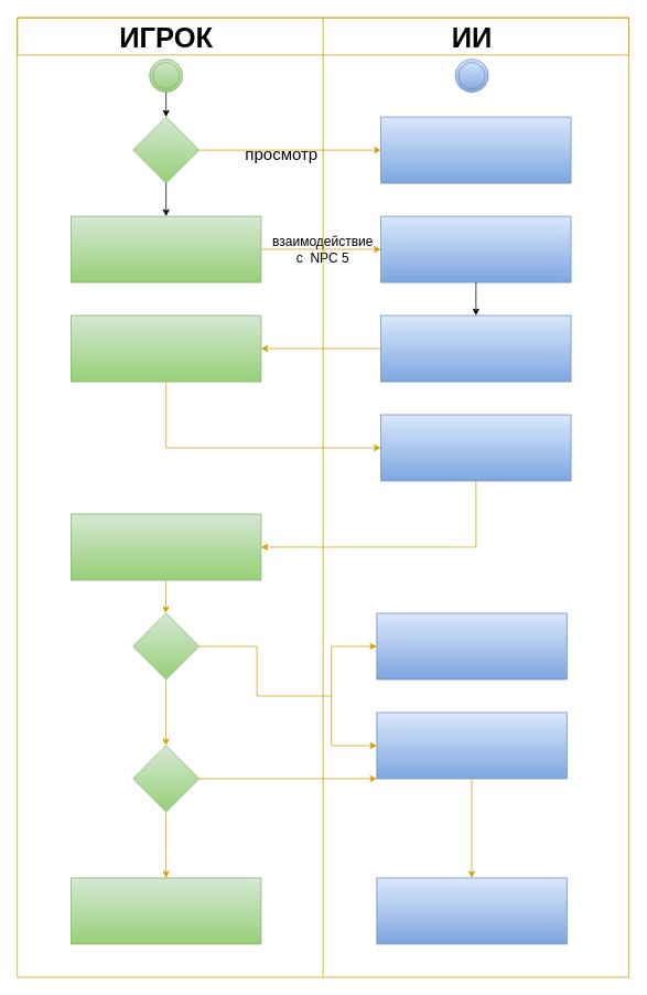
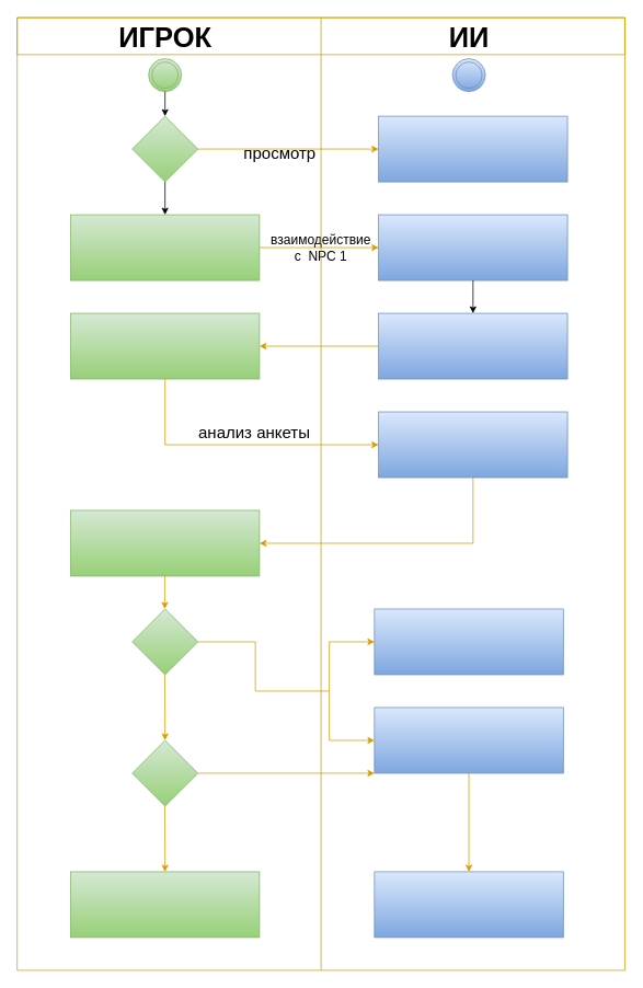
  <mxCell id="0" />
  <mxCell id="1" parent="0" />
  <mxCell id="2" value="" style="swimlane;startSize=0;fillColor=#ffcd28;gradientColor=#ffa500;strokeColor=#d79b00;" vertex="1" parent="1"><mxGeometry x="20" width="740" height="1160" as="geometry" y="21" /></mxCell>
  <mxCell id="3" value="" style="ellipse;shape=doubleEllipse;whiteSpace=wrap;html=1;aspect=fixed;fillColor=#d5e8d4;gradientColor=#97d077;strokeColor=#82b366;" vertex="1" parent="2"><mxGeometry x="160" y="50" width="40" height="40" as="geometry" /></mxCell>
  <mxCell id="4" value="" style="ellipse;shape=doubleEllipse;whiteSpace=wrap;html=1;aspect=fixed;fillColor=#dae8fc;gradientColor=#7ea6e0;strokeColor=#6c8ebf;" vertex="1" parent="2"><mxGeometry x="530" y="50" width="40" height="40" as="geometry" /></mxCell>
  <mxCell id="5" value="" style="rhombus;whiteSpace=wrap;html=1;fillColor=#d5e8d4;gradientColor=#97d077;strokeColor=#82b366;" vertex="1" parent="2"><mxGeometry x="140" y="120" width="80" height="80" as="geometry" /></mxCell>
  <mxCell id="6" value="" style="rounded=0;whiteSpace=wrap;html=1;fillColor=#dae8fc;strokeColor=#6c8ebf;gradientColor=#7ea6e0;" vertex="1" parent="2"><mxGeometry x="440" y="120" width="230" height="80" as="geometry" /></mxCell>
  <mxCell id="7" value="" style="rounded=0;whiteSpace=wrap;html=1;fillColor=#dae8fc;strokeColor=#6c8ebf;gradientColor=#7ea6e0;" vertex="1" parent="2"><mxGeometry x="440" y="240" width="230" height="80" as="geometry" /></mxCell>
  <mxCell id="8" value="" style="rounded=0;whiteSpace=wrap;html=1;fillColor=#d5e8d4;gradientColor=#97d077;strokeColor=#82b366;" vertex="1" parent="2"><mxGeometry x="65" y="240" width="230" height="80" as="geometry" /></mxCell>
  <mxCell id="9" value="" style="rounded=0;whiteSpace=wrap;html=1;fillColor=#d5e8d4;gradientColor=#97d077;strokeColor=#82b366;" vertex="1" parent="2"><mxGeometry x="65" y="360" width="230" height="80" as="geometry" /></mxCell>
  <mxCell id="10" value="" style="rounded=0;whiteSpace=wrap;html=1;fillColor=#dae8fc;strokeColor=#6c8ebf;gradientColor=#7ea6e0;" vertex="1" parent="2"><mxGeometry x="440" y="360" width="230" height="80" as="geometry" /></mxCell>
  <mxCell id="11" value="" style="rounded=0;whiteSpace=wrap;html=1;fillColor=#dae8fc;strokeColor=#6c8ebf;gradientColor=#7ea6e0;" vertex="1" parent="2"><mxGeometry x="440" y="480" width="230" height="80" as="geometry" /></mxCell>
  <mxCell id="12" value="" style="rounded=0;whiteSpace=wrap;html=1;fillColor=#d5e8d4;gradientColor=#97d077;strokeColor=#82b366;" vertex="1" parent="2"><mxGeometry x="65" y="600" width="230" height="80" as="geometry" /></mxCell>
  <mxCell id="13" value="" style="rhombus;whiteSpace=wrap;html=1;fillColor=#d5e8d4;gradientColor=#97d077;strokeColor=#82b366;" vertex="1" parent="2"><mxGeometry x="140" y="720" width="80" height="80" as="geometry" /></mxCell>
  <mxCell id="14" value="" style="rhombus;whiteSpace=wrap;html=1;fillColor=#d5e8d4;gradientColor=#97d077;strokeColor=#82b366;" vertex="1" parent="2"><mxGeometry x="140" y="880" width="80" height="80" as="geometry" /></mxCell>
  <mxCell id="15" value="" style="rounded=0;whiteSpace=wrap;html=1;fillColor=#d5e8d4;gradientColor=#97d077;strokeColor=#82b366;" vertex="1" parent="2"><mxGeometry x="65" y="1040" width="230" height="80" as="geometry" /></mxCell>
  <mxCell id="16" value="" style="rounded=0;whiteSpace=wrap;html=1;fillColor=#dae8fc;strokeColor=#6c8ebf;gradientColor=#7ea6e0;" vertex="1" parent="2"><mxGeometry x="435" y="720" width="230" height="80" as="geometry" /></mxCell>
  <mxCell id="17" value="" style="rounded=0;whiteSpace=wrap;html=1;fillColor=#dae8fc;strokeColor=#6c8ebf;gradientColor=#7ea6e0;" vertex="1" parent="2"><mxGeometry x="435" y="840" width="230" height="80" as="geometry" /></mxCell>
  <mxCell id="18" value="" style="rounded=0;whiteSpace=wrap;html=1;fillColor=#dae8fc;strokeColor=#6c8ebf;gradientColor=#7ea6e0;" vertex="1" parent="2"><mxGeometry x="435" y="1040" width="230" height="80" as="geometry" /></mxCell>
  <mxCell id="19" value="" style="endArrow=classic;html=1;rounded=0;exitX=0.5;exitY=1;exitDx=0;exitDy=0;entryX=0.5;entryY=0;entryDx=0;entryDy=0;" edge="1" parent="2" source="7" target="10"><mxGeometry width="50" height="50" relative="1" as="geometry"><mxPoint x="500" y="270" as="sourcePoint" /><mxPoint x="550" y="220" as="targetPoint" /></mxGeometry></mxCell>
  <mxCell id="20" value="" style="endArrow=classic;html=1;rounded=0;exitX=0.5;exitY=1;exitDx=0;exitDy=0;entryX=0.5;entryY=0;entryDx=0;entryDy=0;" edge="1" parent="2" source="3" target="5"><mxGeometry width="50" height="50" relative="1" as="geometry"><mxPoint x="500" y="270" as="sourcePoint" /><mxPoint x="550" y="220" as="targetPoint" /></mxGeometry></mxCell>
  <mxCell id="21" value="" style="endArrow=classic;html=1;rounded=0;exitX=1;exitY=0.5;exitDx=0;exitDy=0;entryX=0;entryY=0.5;entryDx=0;entryDy=0;fillColor=#ffcd28;gradientColor=#ffa500;strokeColor=#d79b00;" edge="1" parent="2" source="5" target="6"><mxGeometry width="50" height="50" relative="1" as="geometry"><mxPoint x="500" y="270" as="sourcePoint" /><mxPoint x="550" y="220" as="targetPoint" /></mxGeometry></mxCell>
  <mxCell id="22" value="" style="endArrow=classic;html=1;rounded=0;exitX=0.5;exitY=1;exitDx=0;exitDy=0;entryX=0.5;entryY=0;entryDx=0;entryDy=0;" edge="1" parent="2" source="5" target="8"><mxGeometry width="50" height="50" relative="1" as="geometry"><mxPoint x="450" y="260" as="sourcePoint" /><mxPoint x="500" y="210" as="targetPoint" /></mxGeometry></mxCell>
  <mxCell id="23" value="" style="endArrow=classic;html=1;rounded=0;exitX=1;exitY=0.5;exitDx=0;exitDy=0;entryX=0;entryY=0.5;entryDx=0;entryDy=0;fillColor=#ffcd28;gradientColor=#ffa500;strokeColor=#d79b00;" edge="1" parent="2" source="8" target="7"><mxGeometry width="50" height="50" relative="1" as="geometry"><mxPoint x="450" y="360" as="sourcePoint" /><mxPoint x="500" y="310" as="targetPoint" /></mxGeometry></mxCell>
  <mxCell id="24" value="" style="endArrow=classic;html=1;rounded=0;exitX=0;exitY=0.5;exitDx=0;exitDy=0;entryX=1;entryY=0.5;entryDx=0;entryDy=0;fillColor=#ffcd28;gradientColor=#ffa500;strokeColor=#d79b00;" edge="1" parent="2" source="10" target="9"><mxGeometry width="50" height="50" relative="1" as="geometry"><mxPoint x="450" y="360" as="sourcePoint" /><mxPoint x="500" y="310" as="targetPoint" /></mxGeometry></mxCell>
  <mxCell id="25" value="" style="endArrow=classic;html=1;rounded=0;exitX=0.5;exitY=1;exitDx=0;exitDy=0;entryX=0;entryY=0.5;entryDx=0;entryDy=0;fillColor=#ffcd28;gradientColor=#ffa500;strokeColor=#d79b00;" edge="1" parent="2" source="9" target="11"><mxGeometry width="50" height="50" relative="1" as="geometry"><mxPoint x="450" y="570" as="sourcePoint" /><mxPoint x="500" y="520" as="targetPoint" /><Array as="points"><mxPoint x="180" y="520" /></Array></mxGeometry></mxCell>
  <mxCell id="26" value="" style="endArrow=classic;html=1;rounded=0;exitX=0.5;exitY=1;exitDx=0;exitDy=0;entryX=1;entryY=0.5;entryDx=0;entryDy=0;fillColor=#ffcd28;gradientColor=#ffa500;strokeColor=#d79b00;" edge="1" parent="2" source="11" target="12"><mxGeometry width="50" height="50" relative="1" as="geometry"><mxPoint x="450" y="570" as="sourcePoint" /><mxPoint x="500" y="520" as="targetPoint" /><Array as="points"><mxPoint x="555" y="640" /></Array></mxGeometry></mxCell>
  <mxCell id="27" value="" style="endArrow=classic;html=1;rounded=0;exitX=0.5;exitY=1;exitDx=0;exitDy=0;entryX=0.5;entryY=0;entryDx=0;entryDy=0;fillColor=#ffcd28;gradientColor=#ffa500;strokeColor=#d79b00;" edge="1" parent="2"><mxGeometry width="50" height="50" relative="1" as="geometry"><mxPoint x="179.7" y="680" as="sourcePoint" /><mxPoint x="179.7" y="720" as="targetPoint" /></mxGeometry></mxCell>
  <mxCell id="28" value="" style="endArrow=classic;html=1;rounded=0;exitX=0.5;exitY=1;exitDx=0;exitDy=0;entryX=0.5;entryY=0;entryDx=0;entryDy=0;fillColor=#ffcd28;gradientColor=#ffa500;strokeColor=#d79b00;" edge="1" parent="2" target="14"><mxGeometry width="50" height="50" relative="1" as="geometry"><mxPoint x="179.7" y="800" as="sourcePoint" /><mxPoint x="179.7" y="840" as="targetPoint" /></mxGeometry></mxCell>
  <mxCell id="29" value="" style="endArrow=classic;html=1;rounded=0;exitX=0.5;exitY=1;exitDx=0;exitDy=0;entryX=0.5;entryY=0;entryDx=0;entryDy=0;fillColor=#ffcd28;gradientColor=#ffa500;strokeColor=#d79b00;" edge="1" parent="2"><mxGeometry width="50" height="50" relative="1" as="geometry"><mxPoint x="179.7" y="960" as="sourcePoint" /><mxPoint x="180" y="1040" as="targetPoint" /></mxGeometry></mxCell>
  <mxCell id="30" value="" style="endArrow=classic;html=1;rounded=0;exitX=1;exitY=0.5;exitDx=0;exitDy=0;entryX=0;entryY=0.5;entryDx=0;entryDy=0;fillColor=#ffcd28;gradientColor=#ffa500;strokeColor=#d79b00;" edge="1" parent="2" source="13" target="16"><mxGeometry width="50" height="50" relative="1" as="geometry"><mxPoint x="360" y="850" as="sourcePoint" /><mxPoint x="410" y="800" as="targetPoint" /><Array as="points"><mxPoint x="290" y="760" /><mxPoint x="290" y="820" /><mxPoint x="380" y="820" /><mxPoint x="380" y="760" /></Array></mxGeometry></mxCell>
  <mxCell id="31" value="" style="endArrow=classic;html=1;rounded=0;entryX=0;entryY=0.5;entryDx=0;entryDy=0;fillColor=#ffcd28;gradientColor=#ffa500;strokeColor=#d79b00;" edge="1" parent="2" target="17"><mxGeometry width="50" height="50" relative="1" as="geometry"><mxPoint x="380" y="820" as="sourcePoint" /><mxPoint x="410" y="800" as="targetPoint" /><Array as="points"><mxPoint x="380" y="880" /></Array></mxGeometry></mxCell>
  <mxCell id="32" value="" style="endArrow=classic;html=1;rounded=0;exitX=1;exitY=0.5;exitDx=0;exitDy=0;entryX=0;entryY=1;entryDx=0;entryDy=0;fillColor=#ffcd28;gradientColor=#ffa500;strokeColor=#d79b00;" edge="1" parent="2" source="14" target="17"><mxGeometry width="50" height="50" relative="1" as="geometry"><mxPoint x="360" y="1000" as="sourcePoint" /><mxPoint x="410" y="950" as="targetPoint" /></mxGeometry></mxCell>
  <mxCell id="33" value="" style="endArrow=classic;html=1;rounded=0;exitX=0.5;exitY=1;exitDx=0;exitDy=0;entryX=0.5;entryY=0;entryDx=0;entryDy=0;fillColor=#ffcd28;gradientColor=#ffa500;strokeColor=#d79b00;" edge="1" parent="2" source="17" target="18"><mxGeometry width="50" height="50" relative="1" as="geometry"><mxPoint x="360" y="1000" as="sourcePoint" /><mxPoint x="410" y="950" as="targetPoint" /></mxGeometry></mxCell>
  <mxCell id="34" value="просмотр" style="text;html=1;align=center;verticalAlign=middle;whiteSpace=wrap;rounded=0;fontSize=20;" vertex="1" parent="2"><mxGeometry x="290" y="150" width="60" height="30" as="geometry" /></mxCell>
- <mxCell id="35" value="взаимодействие&lt;div style=&quot;font-size: 16px;&quot;&gt;с&amp;nbsp; NPC 5&lt;/div&gt;" style="text;html=1;align=center;verticalAlign=middle;whiteSpace=wrap;rounded=0;fontSize=16;" vertex="1" parent="2"><mxGeometry x="330" y="265" width="80" height="30" as="geometry" /></mxCell>
+ <mxCell id="35" value="взаимодействие&lt;div style=&quot;font-size: 16px;&quot;&gt;с&amp;nbsp; NPC 1&lt;/div&gt;" style="text;html=1;align=center;verticalAlign=middle;whiteSpace=wrap;rounded=0;fontSize=16;" vertex="1" parent="2"><mxGeometry x="330" y="265" width="80" height="30" as="geometry" /></mxCell>
+ <mxCell id="36" value="анализ анкеты" style="text;html=1;align=center;verticalAlign=middle;whiteSpace=wrap;rounded=0;fontSize=20;" vertex="1" parent="2"><mxGeometry x="204" y="490" width="170" height="30" as="geometry" /></mxCell>
  <mxCell id="37" value="" style="endArrow=none;html=1;rounded=0;entryX=0.5;entryY=0;entryDx=0;entryDy=0;exitX=0.5;exitY=1;exitDx=0;exitDy=0;fontColor=#969696;strokeColor=#d79b00;fillColor=#ffcd28;gradientColor=#ffa500;" edge="1" parent="1" source="2" target="2"><mxGeometry width="50" height="50" relative="1" as="geometry"><mxPoint x="370" y="321" as="sourcePoint" /><mxPoint x="420" y="271" as="targetPoint" /></mxGeometry></mxCell>
  <mxCell id="38" value="" style="swimlane;startSize=0;fillColor=#ffcd28;gradientColor=#ffa500;strokeColor=#d79b00;" vertex="1" parent="1"><mxGeometry x="20" width="740" height="45" as="geometry" y="21" /></mxCell>
  <mxCell id="39" value="&lt;font style=&quot;font-size: 34px;&quot;&gt;ИГРОК&lt;/font&gt;" style="text;html=1;align=center;verticalAlign=middle;resizable=0;points=[];autosize=1;fontStyle=1;fontSize=34;" vertex="1" parent="38"><mxGeometry x="115" y="-1" width="130" height="50" as="geometry" /></mxCell>
  <mxCell id="40" value="&lt;span style=&quot;font-size: 34px;&quot;&gt;ИИ&lt;/span&gt;" style="text;html=1;align=center;verticalAlign=middle;resizable=0;points=[];autosize=1;strokeColor=none;fillColor=none;fontStyle=1;fontSize=34;" vertex="1" parent="38"><mxGeometry x="515" y="-1" width="70" height="50" as="geometry" /></mxCell>
